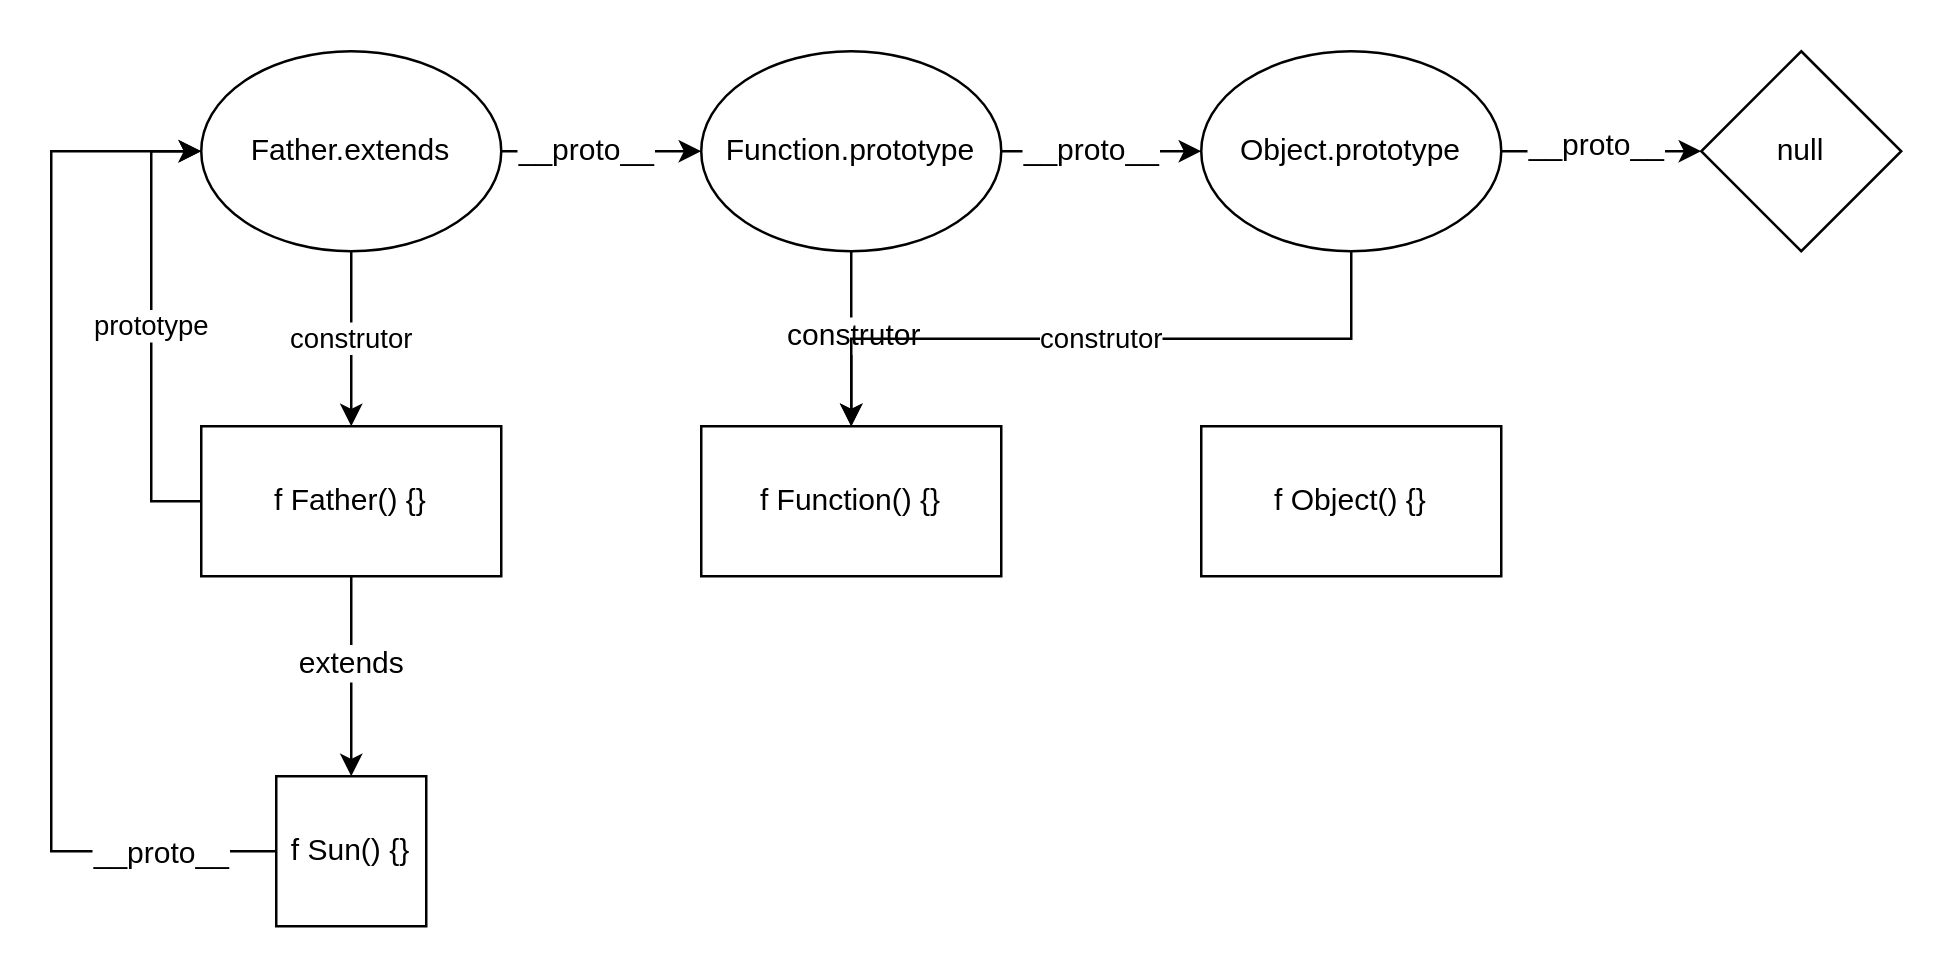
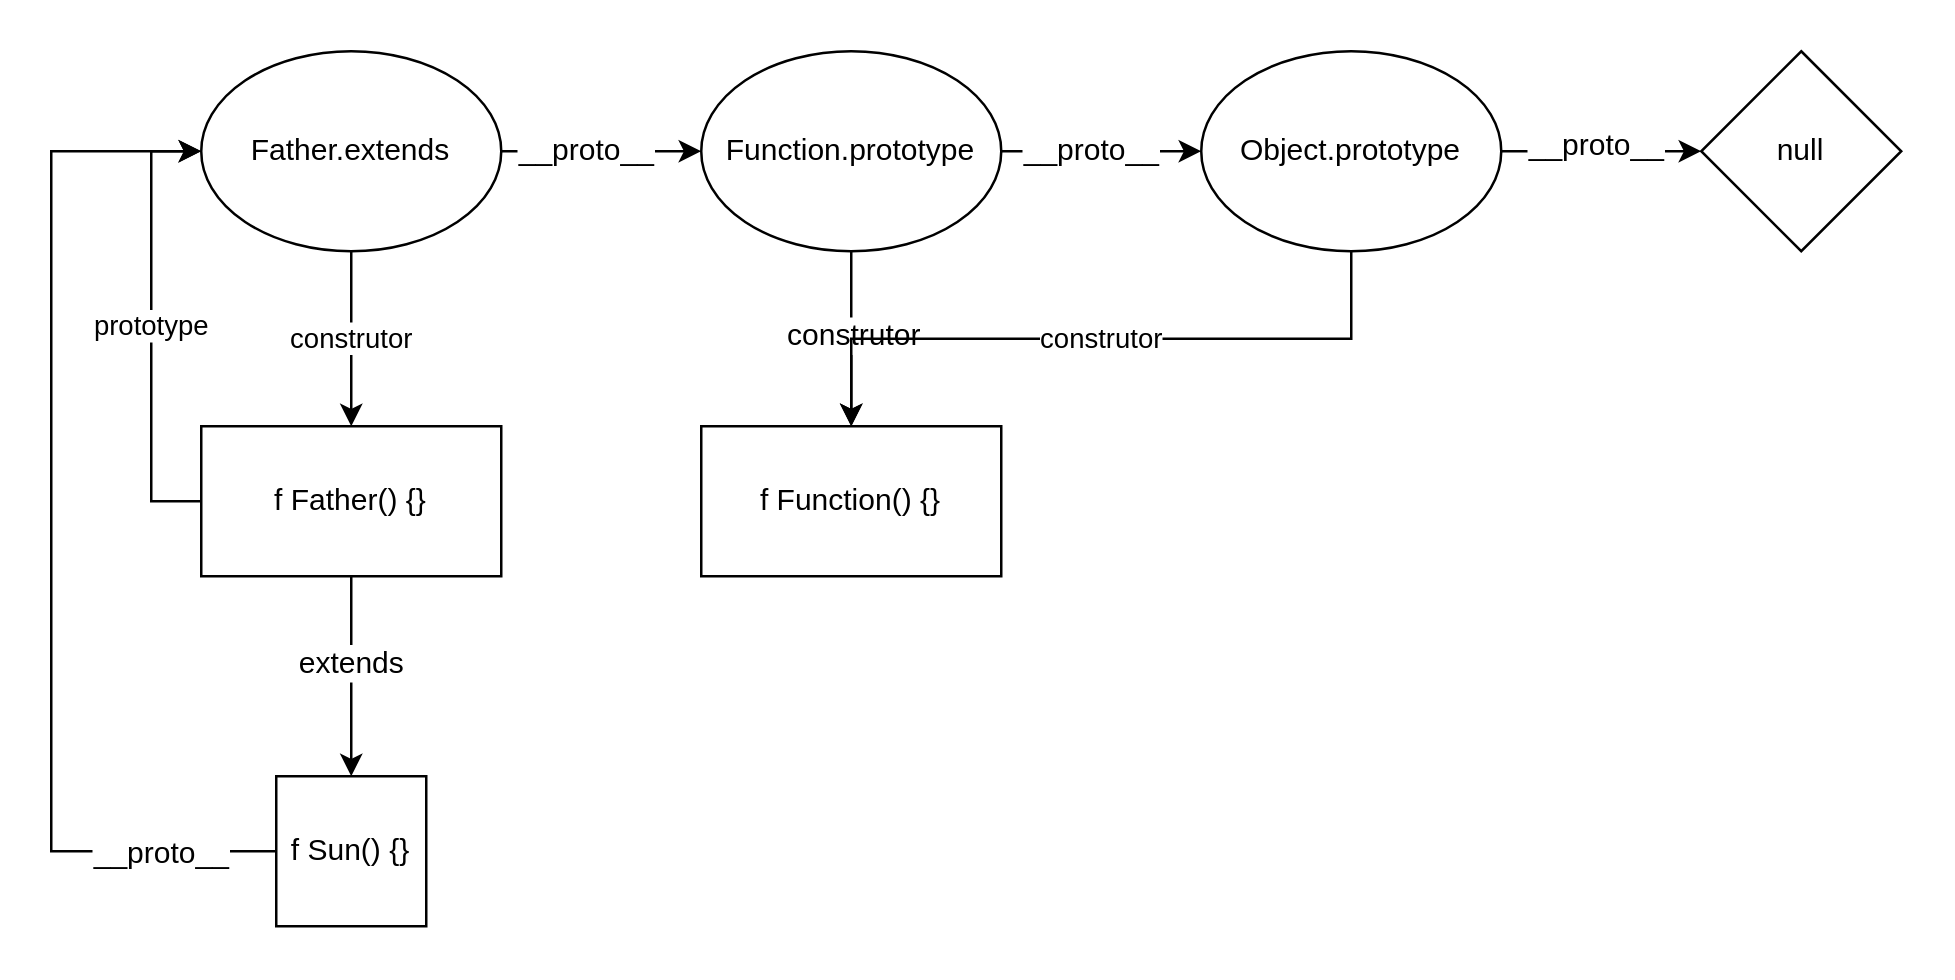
  <mxCell id="0" />
  <mxCell id="1" parent="0" />
  <mxCell id="2" value="prototype" style="edgeStyle=orthogonalEdgeStyle;rounded=0;orthogonalLoop=1;jettySize=auto;html=1;exitX=0;exitY=0.5;exitDx=0;exitDy=0;entryX=0;entryY=0.5;entryDx=0;entryDy=0;" parent="1" source="5" target="12" edge="1"><mxGeometry relative="1" as="geometry" /></mxCell>
  <mxCell id="3" value="" style="edgeStyle=orthogonalEdgeStyle;rounded=0;orthogonalLoop=1;jettySize=auto;html=1;" parent="1" source="5" target="8" edge="1"><mxGeometry relative="1" as="geometry" /></mxCell>
  <mxCell id="4" value="extends" style="text;html=1;resizable=0;points=[];align=center;verticalAlign=middle;labelBackgroundColor=#ffffff;" parent="3" vertex="1" connectable="0"><mxGeometry x="-0.15" y="-1" relative="1" as="geometry"><mxPoint as="offset" /></mxGeometry></mxCell>
  <mxCell id="5" value="f Father() {}" style="rounded=0;whiteSpace=wrap;html=1;" parent="1" vertex="1"><mxGeometry x="80" y="170" width="120" height="60" as="geometry" /></mxCell>
  <mxCell id="6" style="edgeStyle=orthogonalEdgeStyle;rounded=0;orthogonalLoop=1;jettySize=auto;html=1;exitX=0;exitY=0.5;exitDx=0;exitDy=0;entryX=0;entryY=0.5;entryDx=0;entryDy=0;" parent="1" source="8" target="12" edge="1"><mxGeometry relative="1" as="geometry"><Array as="points"><mxPoint x="20" y="340" /><mxPoint x="20" y="60" /></Array></mxGeometry></mxCell>
  <mxCell id="7" value="__proto__" style="text;html=1;resizable=0;points=[];align=center;verticalAlign=middle;labelBackgroundColor=#ffffff;" parent="6" vertex="1" connectable="0"><mxGeometry x="-0.78" relative="1" as="geometry"><mxPoint as="offset" /></mxGeometry></mxCell>
  <mxCell id="8" value="f Sun() {}" style="rounded=0;whiteSpace=wrap;html=1;" parent="1" vertex="1"><mxGeometry x="110" y="310" width="60" height="60" as="geometry" /></mxCell>
  <mxCell id="9" value="" style="edgeStyle=orthogonalEdgeStyle;rounded=0;orthogonalLoop=1;jettySize=auto;html=1;" parent="1" source="12" target="17" edge="1"><mxGeometry relative="1" as="geometry" /></mxCell>
  <mxCell id="10" value="&lt;div&gt;__proto__&lt;/div&gt;" style="text;html=1;resizable=0;points=[];align=center;verticalAlign=middle;labelBackgroundColor=#ffffff;" parent="9" vertex="1" connectable="0"><mxGeometry x="-0.175" y="1" relative="1" as="geometry"><mxPoint as="offset" /></mxGeometry></mxCell>
  <mxCell id="11" value="construtor" style="edgeStyle=orthogonalEdgeStyle;rounded=0;orthogonalLoop=1;jettySize=auto;html=1;exitX=0.5;exitY=1;exitDx=0;exitDy=0;entryX=0.5;entryY=0;entryDx=0;entryDy=0;" parent="1" source="12" target="5" edge="1"><mxGeometry relative="1" as="geometry" /></mxCell>
  <mxCell id="12" value="Father.extends" style="ellipse;whiteSpace=wrap;html=1;" parent="1" vertex="1"><mxGeometry x="80" y="20" width="120" height="80" as="geometry" /></mxCell>
  <mxCell id="13" style="edgeStyle=orthogonalEdgeStyle;rounded=0;orthogonalLoop=1;jettySize=auto;html=1;exitX=0.5;exitY=1;exitDx=0;exitDy=0;entryX=0.5;entryY=0;entryDx=0;entryDy=0;" parent="1" source="17" target="22" edge="1"><mxGeometry relative="1" as="geometry" /></mxCell>
  <mxCell id="14" value="&lt;div&gt;construtor&lt;/div&gt;" style="text;html=1;resizable=0;points=[];align=center;verticalAlign=middle;labelBackgroundColor=#ffffff;" parent="13" vertex="1" connectable="0"><mxGeometry x="-0.057" relative="1" as="geometry"><mxPoint as="offset" /></mxGeometry></mxCell>
  <mxCell id="15" value="" style="edgeStyle=orthogonalEdgeStyle;rounded=0;orthogonalLoop=1;jettySize=auto;html=1;" parent="1" source="17" target="21" edge="1"><mxGeometry relative="1" as="geometry" /></mxCell>
  <mxCell id="16" value="&lt;div&gt;__proto__&lt;/div&gt;" style="text;html=1;resizable=0;points=[];align=center;verticalAlign=middle;labelBackgroundColor=#ffffff;" parent="15" vertex="1" connectable="0"><mxGeometry x="-0.125" y="1" relative="1" as="geometry"><mxPoint as="offset" /></mxGeometry></mxCell>
  <mxCell id="17" value="Function.prototype" style="ellipse;whiteSpace=wrap;html=1;" parent="1" vertex="1"><mxGeometry x="280" y="20" width="120" height="80" as="geometry" /></mxCell>
  <mxCell id="18" value="construtor" style="edgeStyle=orthogonalEdgeStyle;rounded=0;orthogonalLoop=1;jettySize=auto;html=1;exitX=0.5;exitY=1;exitDx=0;exitDy=0;" parent="1" source="21" target="22" edge="1"><mxGeometry relative="1" as="geometry" /></mxCell>
  <mxCell id="19" style="edgeStyle=orthogonalEdgeStyle;rounded=0;orthogonalLoop=1;jettySize=auto;html=1;exitX=1;exitY=0.5;exitDx=0;exitDy=0;entryX=0;entryY=0.5;entryDx=0;entryDy=0;" parent="1" source="21" target="24" edge="1"><mxGeometry relative="1" as="geometry" /></mxCell>
  <mxCell id="20" value="__proto__" style="text;html=1;resizable=0;points=[];align=center;verticalAlign=middle;labelBackgroundColor=#ffffff;" parent="19" vertex="1" connectable="0"><mxGeometry x="-0.071" y="3" relative="1" as="geometry"><mxPoint as="offset" /></mxGeometry></mxCell>
  <mxCell id="21" value="Object.prototype" style="ellipse;whiteSpace=wrap;html=1;" parent="1" vertex="1"><mxGeometry x="480" y="20" width="120" height="80" as="geometry" /></mxCell>
  <mxCell id="22" value="f Function() {}" style="rounded=0;whiteSpace=wrap;html=1;" parent="1" vertex="1"><mxGeometry x="280" y="170" width="120" height="60" as="geometry" /></mxCell>
- <mxCell id="23" value="f Object() {}" style="rounded=0;whiteSpace=wrap;html=1;" parent="1" vertex="1"><mxGeometry x="480" y="170" width="120" height="60" as="geometry" /></mxCell>
  <mxCell id="24" value="null" style="rhombus;whiteSpace=wrap;html=1;" parent="1" vertex="1"><mxGeometry x="680" y="20" width="80" height="80" as="geometry" /></mxCell>
